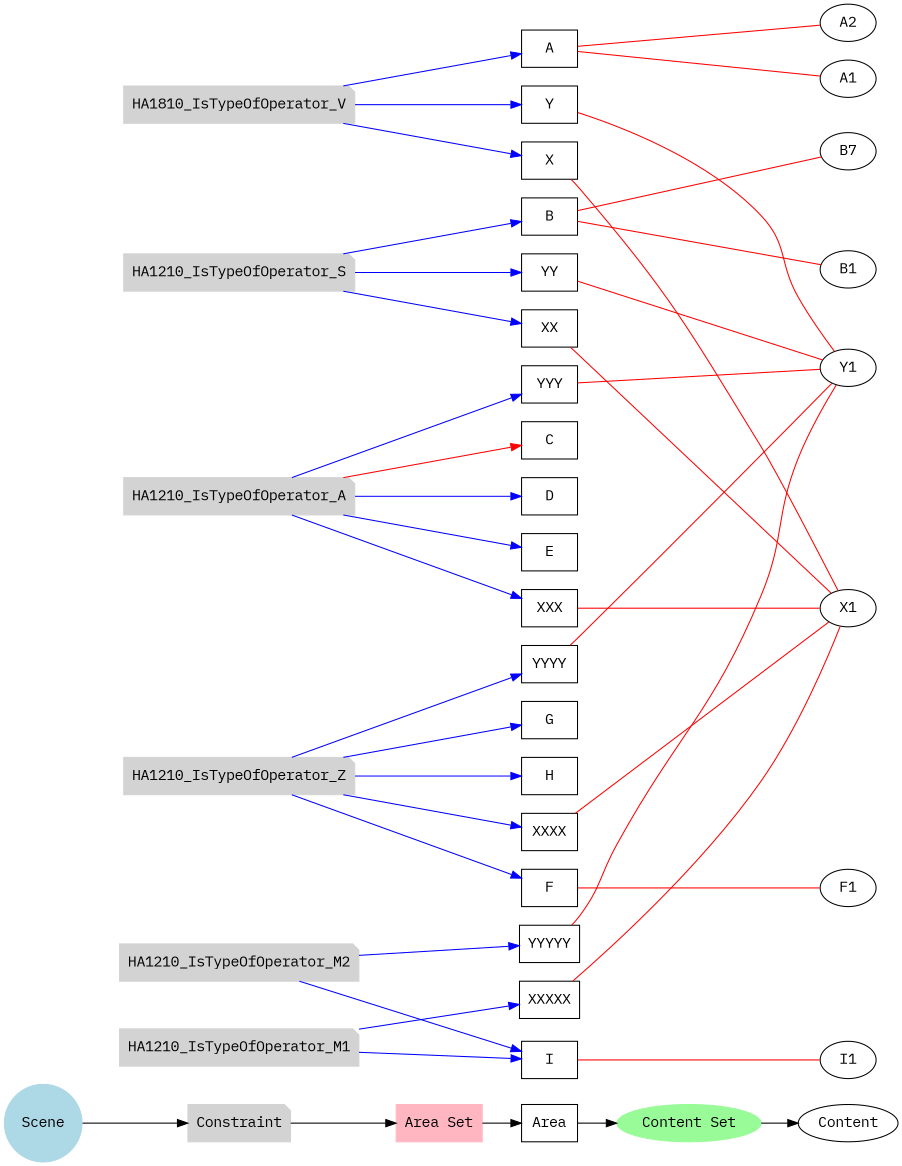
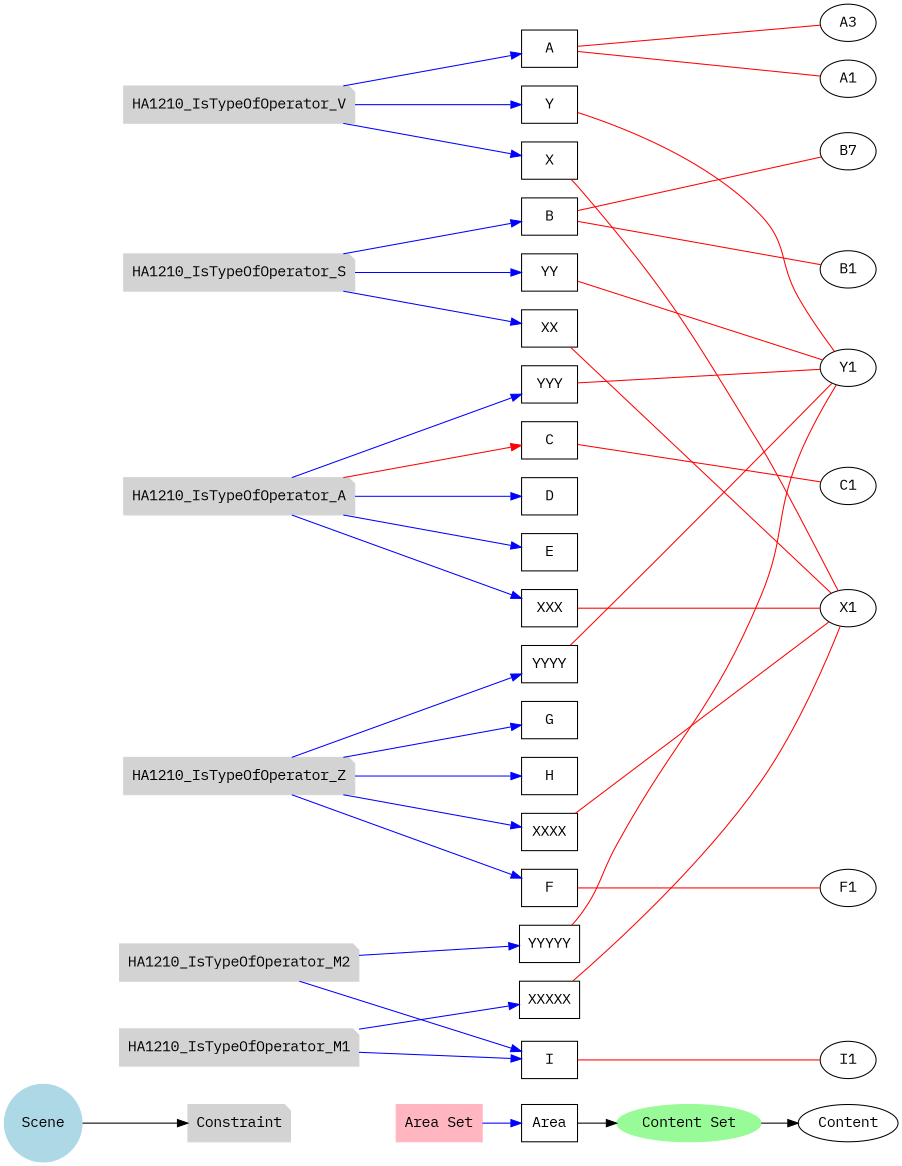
  digraph {
    clusterrank=global
    fontname="IBM Plex Mono"
    rankdir=LR
    node [fontname="IBM Plex Mono" shape=box]
    edge [fontname="IBM Plex Mono" color=blue]
    Area
    n2 [label=A]
    n3 [label=C]
    n4 [label=D]
    n5 [label=E]
    n6 [label=X]
    n7 [label=Y]
    n8 [label=XX]
    n9 [label=YY]
    n10 [label=XXX]
    n11 [label=YYY]
    n12 [label=XXXX]
    n13 [label=YYYY]
    n14 [label=XXXXX]
    n15 [label=YYYYY]
    n16 [label=B]
    n17 [label=F]
    n18 [label=G]
    n19 [label=H]
    n20 [label=I]
    Content [shape=ellipse]
    n22 [label=A1 shape=ellipse]
-   n23 [label=A2 shape=ellipse]
+   n23 [label=A3 shape=ellipse]
+   n24 [label=C1 shape=ellipse]
    n25 [label=X1 shape=ellipse]
    n26 [label=Y1 shape=ellipse]
    n27 [label=B1 shape=ellipse]
    n28 [label=B7 shape=ellipse]
    n29 [label=F1 shape=ellipse]
    n30 [label=I1 shape=ellipse]
    Constraint [color=lightgrey shape=note style=filled]
-   n32 [color=lightgrey label=HA1810_IsTypeOfOperator_V shape=note style=filled]
+   n32 [color=lightgrey label=HA1210_IsTypeOfOperator_V shape=note style=filled]
    n33 [color=lightgrey label=HA1210_IsTypeOfOperator_S shape=note style=filled]
    n34 [color=lightgrey label=HA1210_IsTypeOfOperator_A shape=note style=filled]
    n35 [color=lightgrey label=HA1210_IsTypeOfOperator_Z shape=note style=filled]
    n36 [color=lightgrey label=HA1210_IsTypeOfOperator_M1 shape=note style=filled]
    n37 [color=lightgrey label=HA1210_IsTypeOfOperator_M2 shape=note style=filled]
    "Area Set" [color=lightpink style=filled]
    "Content Set" [color=palegreen shape=ellipse style=filled]
    Scene [color=lightblue shape=circle style=filled]
    subgraph sub_1 {
      rank=same
      Area
      n2
      n3
      n4
      n5
      n6
      n7
      n8
      n9
      n10
      n11
      n12
      n13
      n14
      n15
      n16
      n17
      n18
      n19
      n20
    }
    subgraph sub_2 {
      rank=same
      Content
      n22
      n23
+     n24
      n25
      n26
      n27
      n28
      n29
      n30
    }
    subgraph sub_3 {
      rank=same
      Constraint
      n32
      n33
      n34
      n35
      n36
      n37
    }
    subgraph sub_4 {
      rank=same
      Constraint
    }
    subgraph sub_5 {
      rank=same
      Constraint
    }
    subgraph sub_6 {
      "Area Set"
    }
    subgraph sub_7 {
      "Content Set"
    }
    subgraph sub_8 {
      rank=same
      Scene
    }
    Area -> "Content Set" [color=""]
    n2 -> n22 [color=red dir=none]
    n2 -> n23 [color=red dir=none]
+   n3 -> n24 [color=red dir=none]
    n6 -> n25 [color=red dir=none]
    n7 -> n26 [color=red dir=none]
    n8 -> n25 [color=red dir=none]
    n9 -> n26 [color=red dir=none]
    n10 -> n25 [color=red dir=none]
    n11 -> n26 [color=red dir=none]
    n12 -> n25 [color=red dir=none]
    n13 -> n26 [color=red dir=none]
    n14 -> n25 [color=red dir=none]
    n15 -> n26 [color=red dir=none]
    n16 -> n27 [color=red dir=none]
    n16 -> n28 [color=red dir=none]
    n17 -> n29 [color=red dir=none]
    n20 -> n30 [color=red dir=none]
-   Constraint -> "Area Set" [color=""]
    n32 -> n2
    n32 -> n6
    n32 -> n7
    n33 -> n8
    n33 -> n9
    n33 -> n16
    n34 -> n3 [color=red]
    n34 -> n4
    n34 -> n5
    n34 -> n10
    n34 -> n11
    n35 -> n12
    n35 -> n13
    n35 -> n17
    n35 -> n18
    n35 -> n19
    n36 -> n14
    n36 -> n20
    n37 -> n15
    n37 -> n20
-   "Area Set" -> Area [color=""]
+   "Area Set" -> Area
    "Content Set" -> Content [color=""]
    Scene -> Constraint [color=""]
  }
